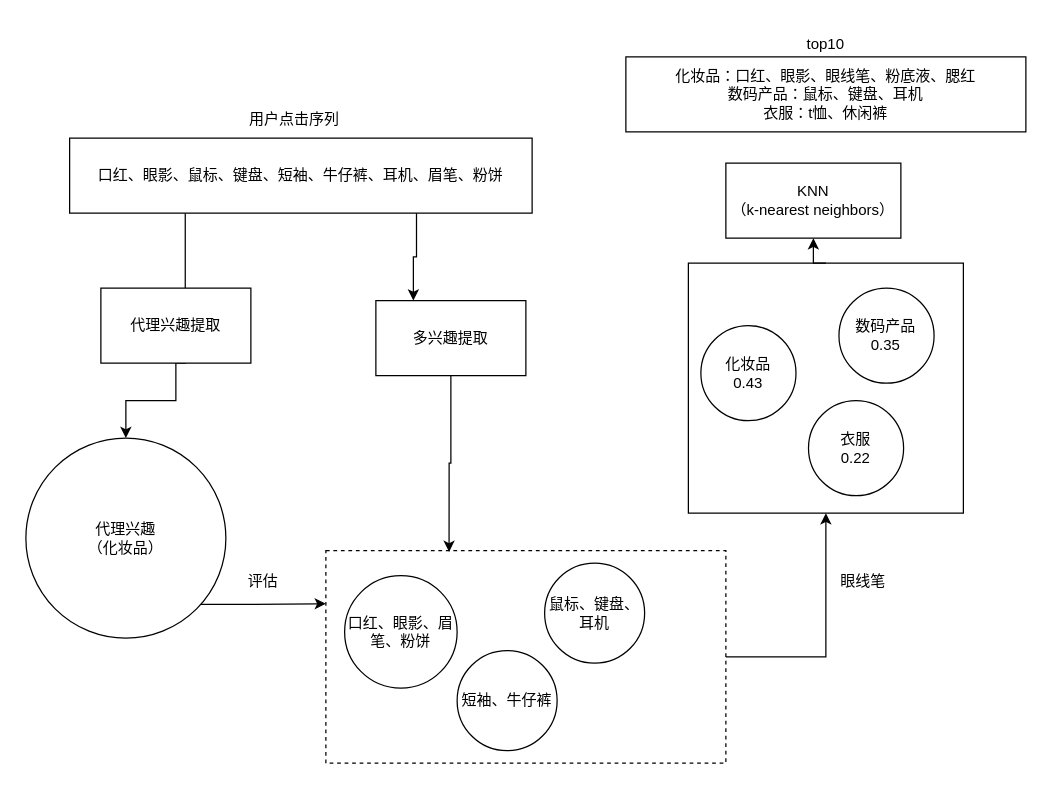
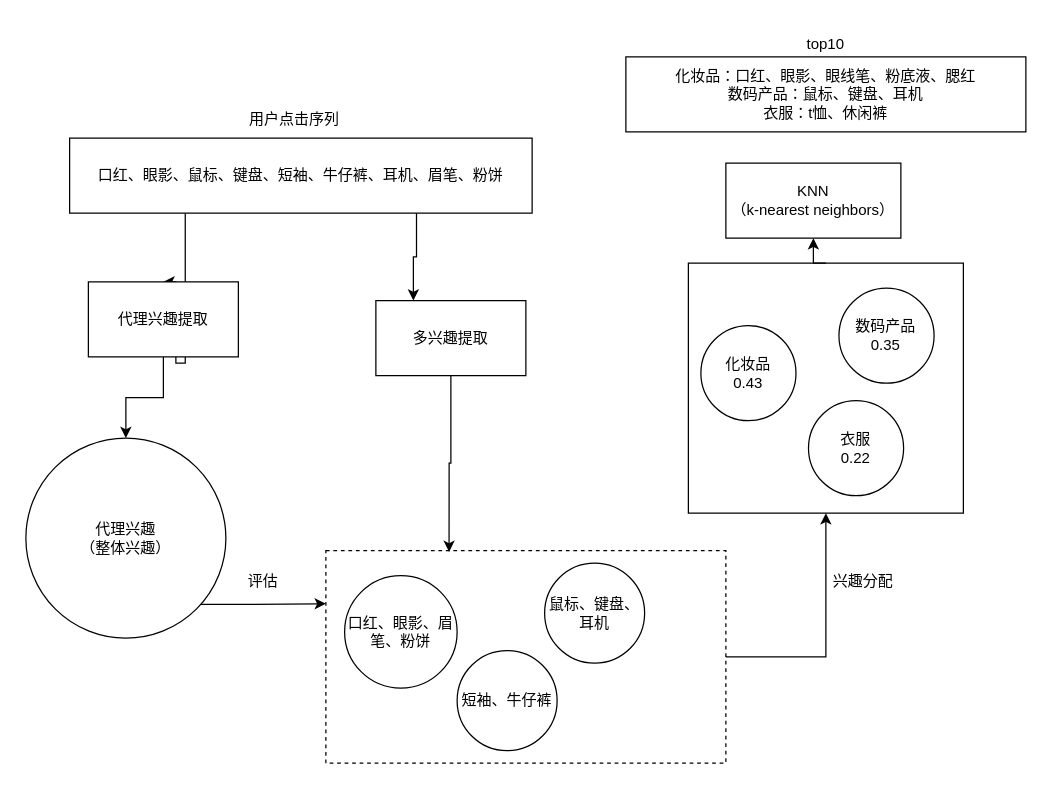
  <mxCell id="0" />
  <mxCell id="1" parent="0" />
  <mxCell id="2" style="edgeStyle=orthogonalEdgeStyle;rounded=0;orthogonalLoop=1;jettySize=auto;html=1;exitX=0.25;exitY=1;exitDx=0;exitDy=0;entryX=0.5;entryY=0;entryDx=0;entryDy=0;" edge="1" parent="1" source="4" target="13"><mxGeometry relative="1" as="geometry"><Array as="points"><mxPoint x="147" y="290" /><mxPoint x="140" y="290" /></Array></mxGeometry></mxCell>
  <mxCell id="3" style="edgeStyle=orthogonalEdgeStyle;rounded=0;orthogonalLoop=1;jettySize=auto;html=1;exitX=0.75;exitY=1;exitDx=0;exitDy=0;entryX=0.25;entryY=0;entryDx=0;entryDy=0;" edge="1" parent="1" source="4" target="11"><mxGeometry relative="1" as="geometry" /></mxCell>
  <mxCell id="4" value="口红、眼影、鼠标、键盘、短袖、牛仔裤、耳机、眉笔、粉饼" style="rounded=0;whiteSpace=wrap;html=1;" vertex="1" parent="1"><mxGeometry x="55" y="110" width="370" height="60" as="geometry" /></mxCell>
  <mxCell id="5" value="用户点击序列" style="text;strokeColor=none;align=center;fillColor=none;html=1;verticalAlign=middle;whiteSpace=wrap;rounded=0;" vertex="1" parent="1"><mxGeometry x="145" y="80" width="180" height="30" as="geometry" /></mxCell>
  <mxCell id="6" value="" style="group" vertex="1" connectable="0" parent="1"><mxGeometry x="260" y="440" width="320" height="170" as="geometry" /></mxCell>
  <mxCell id="7" value="" style="rounded=0;whiteSpace=wrap;html=1;dashed=1;" vertex="1" parent="6"><mxGeometry width="320" height="170" as="geometry" /></mxCell>
  <mxCell id="8" value="鼠标、键盘、耳机" style="ellipse;whiteSpace=wrap;html=1;aspect=fixed;" vertex="1" parent="6"><mxGeometry x="175" y="10" width="80" height="80" as="geometry" /></mxCell>
  <mxCell id="9" value="口红、眼影、眉笔、粉饼" style="ellipse;whiteSpace=wrap;html=1;aspect=fixed;" vertex="1" parent="6"><mxGeometry x="15" y="20" width="90" height="90" as="geometry" /></mxCell>
  <mxCell id="10" value="短袖、牛仔裤" style="ellipse;whiteSpace=wrap;html=1;aspect=fixed;" vertex="1" parent="6"><mxGeometry x="105" y="80" width="80" height="80" as="geometry" /></mxCell>
  <mxCell id="11" value="多兴趣提取" style="rounded=0;whiteSpace=wrap;html=1;" vertex="1" parent="1"><mxGeometry x="300" y="240" width="120" height="60" as="geometry" /></mxCell>
  <mxCell id="12" style="edgeStyle=orthogonalEdgeStyle;rounded=0;orthogonalLoop=1;jettySize=auto;html=1;exitX=0.5;exitY=1;exitDx=0;exitDy=0;entryX=0.5;entryY=0;entryDx=0;entryDy=0;" edge="1" parent="1" source="13" target="15"><mxGeometry relative="1" as="geometry" /></mxCell>
- <mxCell id="13" value="代理兴趣提取" style="rounded=0;whiteSpace=wrap;html=1;" vertex="1" parent="1"><mxGeometry x="80" y="230" width="120" height="60" as="geometry" /></mxCell>
+ <mxCell id="13" value="代理兴趣提取" style="rounded=0;whiteSpace=wrap;html=1;" vertex="1" parent="1"><mxGeometry x="70" y="225" width="120" height="60" as="geometry" /></mxCell>
  <mxCell id="14" style="edgeStyle=orthogonalEdgeStyle;rounded=0;orthogonalLoop=1;jettySize=auto;html=1;entryX=0;entryY=0.25;entryDx=0;entryDy=0;" edge="1" parent="1" source="15" target="7"><mxGeometry relative="1" as="geometry"><Array as="points"><mxPoint x="200" y="483" /><mxPoint x="200" y="483" /></Array></mxGeometry></mxCell>
- <mxCell id="15" value="代理兴趣&lt;div&gt;（化妆品）&lt;/div&gt;" style="ellipse;whiteSpace=wrap;html=1;aspect=fixed;" vertex="1" parent="1"><mxGeometry y="350" width="160" height="160" as="geometry" x="20" /></mxCell>
+ <mxCell id="15" value="代理兴趣&lt;div&gt;（整体兴趣）&lt;/div&gt;" style="ellipse;whiteSpace=wrap;html=1;aspect=fixed;" vertex="1" parent="1"><mxGeometry y="350" width="160" height="160" as="geometry" x="20" /></mxCell>
  <mxCell id="16" value="" style="group;strokeColor=none;" vertex="1" connectable="0" parent="1"><mxGeometry x="550" y="210" width="230" height="200" as="geometry" /></mxCell>
  <mxCell id="17" value="" style="rounded=0;whiteSpace=wrap;html=1;" vertex="1" parent="16"><mxGeometry width="220" height="200" as="geometry" /></mxCell>
  <mxCell id="18" value="衣服&lt;div&gt;0.22&lt;/div&gt;" style="ellipse;whiteSpace=wrap;html=1;aspect=fixed;" vertex="1" parent="16"><mxGeometry x="96.092" y="110" width="76.09" height="76.09" as="geometry" /></mxCell>
  <mxCell id="19" value="数码产品&lt;div&gt;0.35&lt;/div&gt;" style="ellipse;whiteSpace=wrap;html=1;aspect=fixed;" vertex="1" parent="16"><mxGeometry x="120.476" y="20.003" width="76.09" height="76.09" as="geometry" /></mxCell>
  <mxCell id="20" value="化妆品&lt;div&gt;0.43&lt;/div&gt;" style="ellipse;whiteSpace=wrap;html=1;aspect=fixed;" vertex="1" parent="16"><mxGeometry x="10.002" y="50.003" width="76.09" height="76.09" as="geometry" /></mxCell>
  <mxCell id="21" value="KNN&lt;div&gt;（k-nearest neighbors）&lt;/div&gt;" style="rounded=0;whiteSpace=wrap;html=1;" vertex="1" parent="1"><mxGeometry x="580" y="130" width="140" height="60" as="geometry" /></mxCell>
  <mxCell id="22" style="edgeStyle=orthogonalEdgeStyle;rounded=0;orthogonalLoop=1;jettySize=auto;html=1;exitX=0.5;exitY=1;exitDx=0;exitDy=0;entryX=0.308;entryY=0.006;entryDx=0;entryDy=0;entryPerimeter=0;" edge="1" parent="1" source="11" target="7"><mxGeometry relative="1" as="geometry" /></mxCell>
  <mxCell id="23" value="评估" style="text;strokeColor=none;align=center;fillColor=none;html=1;verticalAlign=middle;whiteSpace=wrap;rounded=0;" vertex="1" parent="1"><mxGeometry x="180" y="450" width="60" height="30" as="geometry" /></mxCell>
  <mxCell id="24" style="edgeStyle=orthogonalEdgeStyle;rounded=0;orthogonalLoop=1;jettySize=auto;html=1;exitX=1;exitY=0.5;exitDx=0;exitDy=0;" edge="1" parent="1" source="7" target="17"><mxGeometry relative="1" as="geometry" /></mxCell>
- <mxCell id="25" value="眼线笔" style="text;strokeColor=none;align=center;fillColor=none;html=1;verticalAlign=middle;whiteSpace=wrap;rounded=0;" vertex="1" parent="1"><mxGeometry x="660" y="450" width="60" height="30" as="geometry" /></mxCell>
+ <mxCell id="25" value="兴趣分配" style="text;strokeColor=none;align=center;fillColor=none;html=1;verticalAlign=middle;whiteSpace=wrap;rounded=0;" vertex="1" parent="1"><mxGeometry x="660" y="450" width="60" height="30" as="geometry" /></mxCell>
  <mxCell id="26" value="化妆品：口红、眼影、眼线笔、粉底液、腮红&lt;div&gt;数码产品：鼠标、键盘、耳机&lt;/div&gt;&lt;div&gt;衣服：t恤、休闲裤&lt;/div&gt;" style="rounded=0;whiteSpace=wrap;html=1;" vertex="1" parent="1"><mxGeometry x="500" y="45" width="320" height="60" as="geometry" /></mxCell>
  <mxCell id="27" style="edgeStyle=orthogonalEdgeStyle;rounded=0;orthogonalLoop=1;jettySize=auto;html=1;exitX=0.5;exitY=0;exitDx=0;exitDy=0;entryX=0.5;entryY=1;entryDx=0;entryDy=0;" edge="1" parent="1" source="17" target="21"><mxGeometry relative="1" as="geometry" /></mxCell>
  <mxCell id="28" value="top10" style="text;strokeColor=none;align=center;fillColor=none;html=1;verticalAlign=middle;whiteSpace=wrap;rounded=0;" vertex="1" parent="1"><mxGeometry x="630" y="20" width="60" height="30" as="geometry" /></mxCell>
